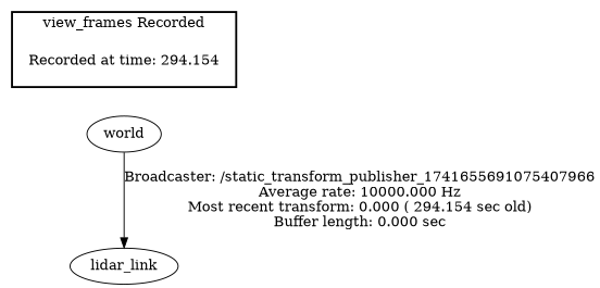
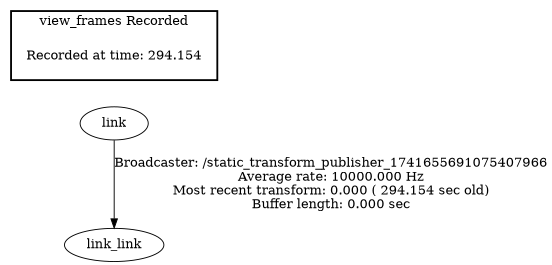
  digraph {
    "Recorded at time: 294.154" [shape=plaintext]
-   world
-   lidar_link
+   world [label=link]
+   lidar_link [label=link_link]
    subgraph cluster_1 {
      color=black
      label="view_frames Recorded"
      style=bold
      "Recorded at time: 294.154"
    }
    "Recorded at time: 294.154" -> world [style=invis]
    world -> lidar_link [label="Broadcaster: /static_transform_publisher_1741655691075407966\nAverage rate: 10000.000 Hz\nMost recent transform: 0.000 ( 294.154 sec old)\nBuffer length: 0.000 sec\n"]
  }
